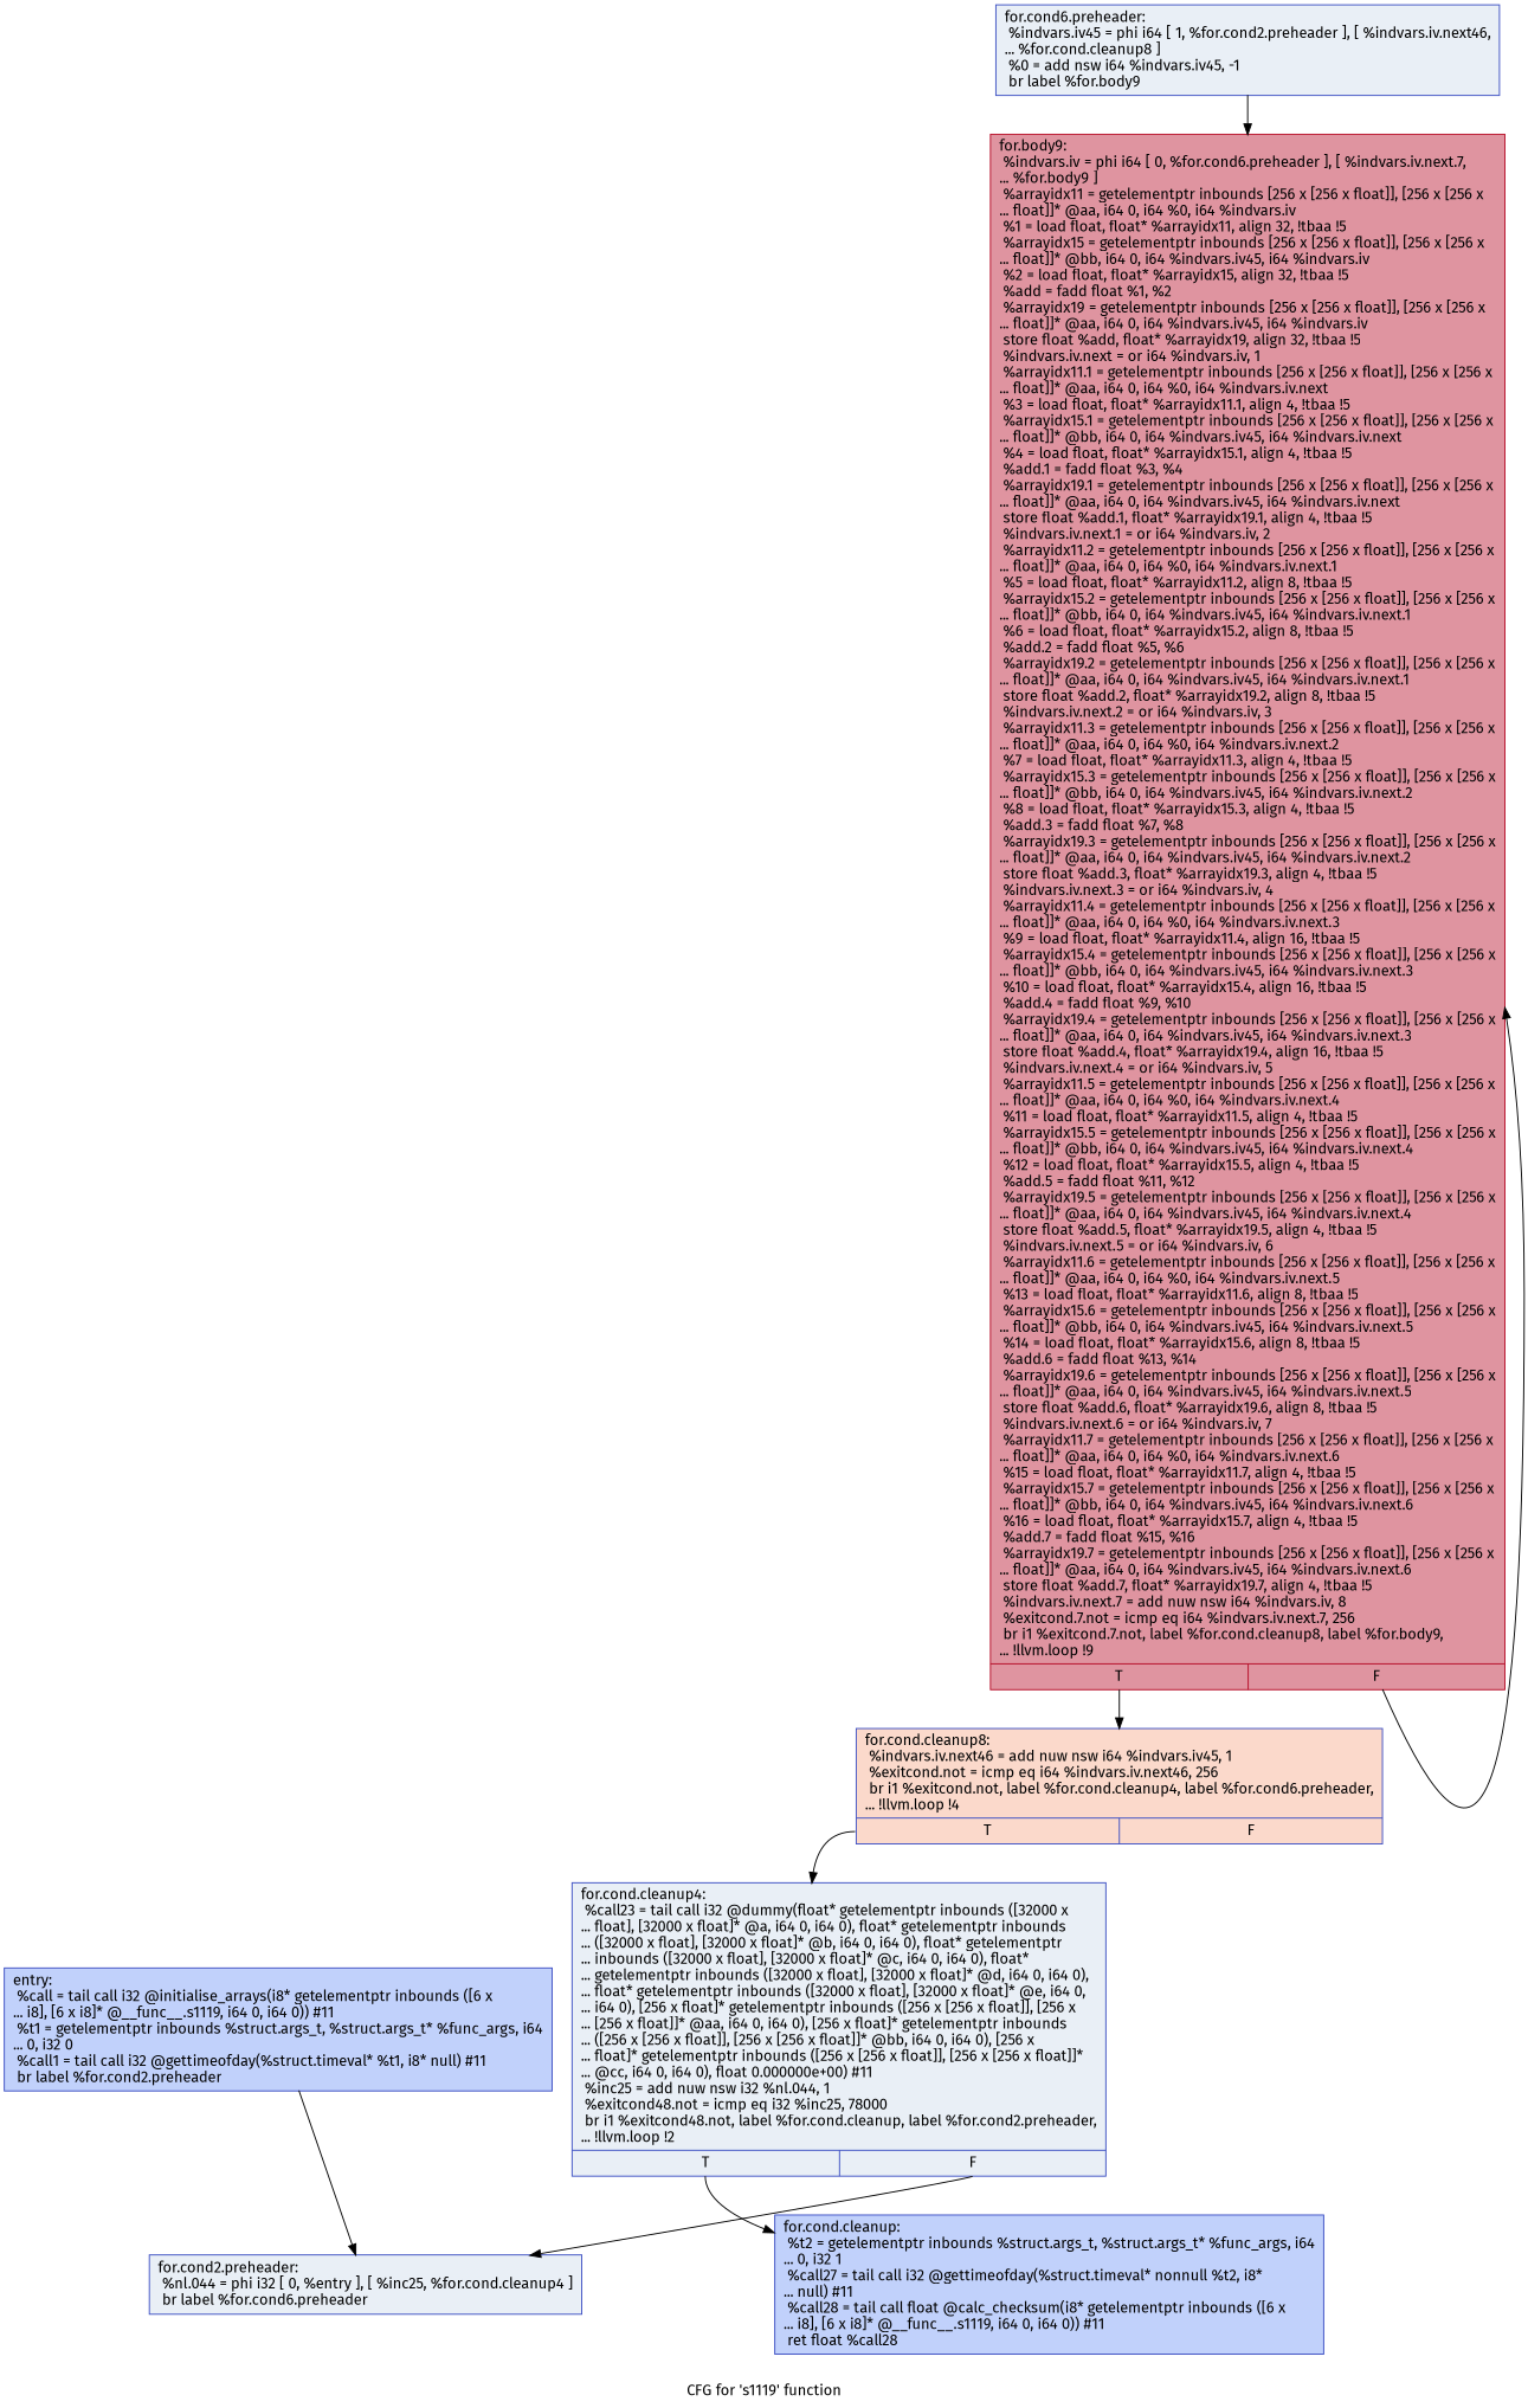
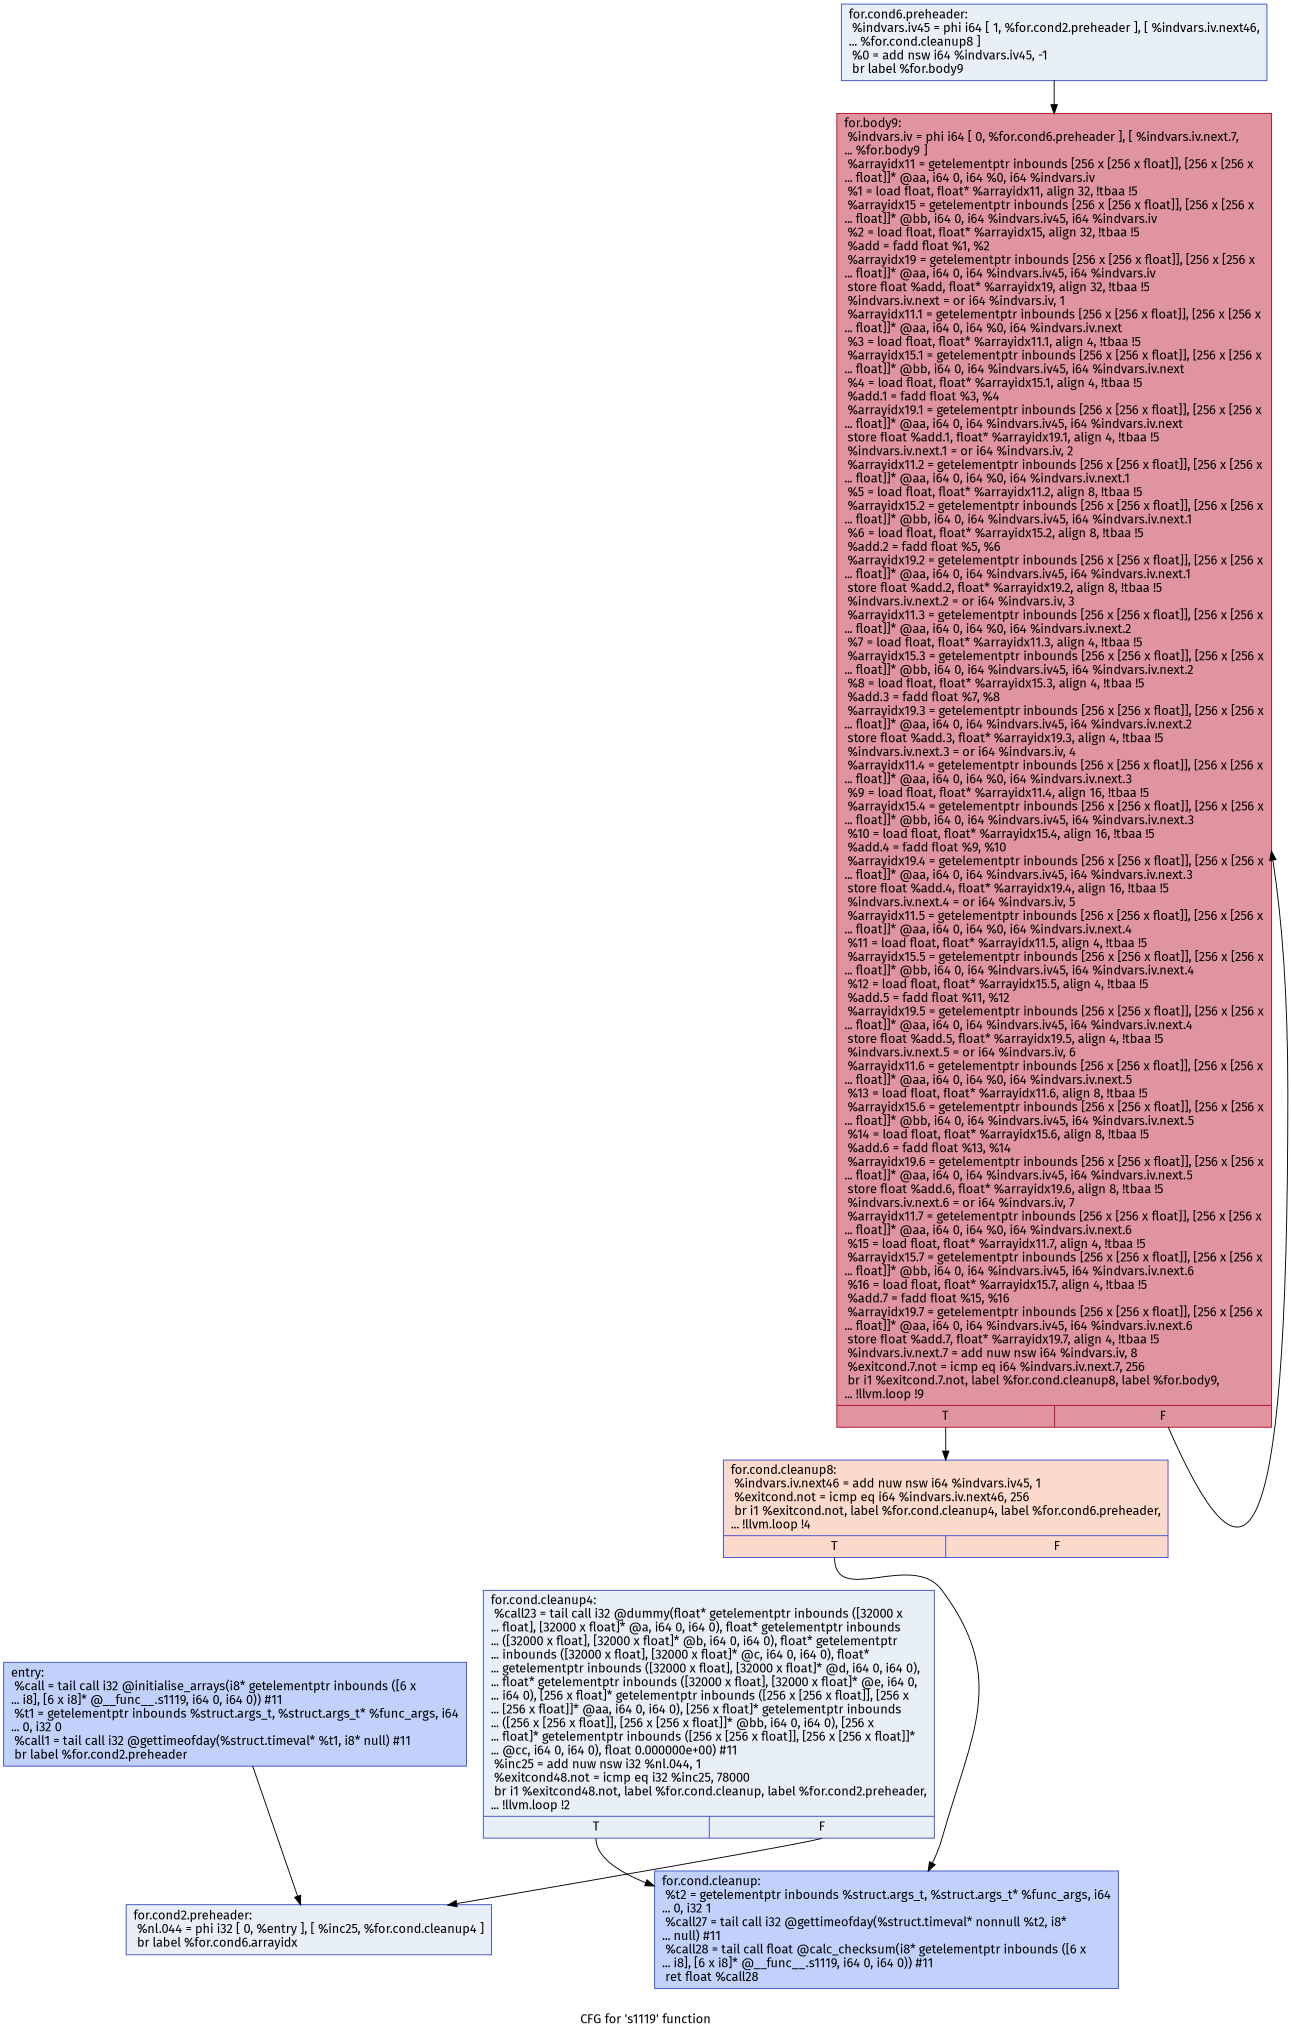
  digraph {
    fontname="Fira Sans"
    label="CFG for 's1119' function"
    node [color="#3d50c3ff" fillcolor="#cedaeb70" fontname="Fira Sans" shape=record style=filled]
    edge [fontname="Fira Sans" tailport=s0]
    n1 [fillcolor="#7396f570" label="{entry:\l  %call = tail call i32 @initialise_arrays(i8* getelementptr inbounds ([6 x\l... i8], [6 x i8]* @__func__.s1119, i64 0, i64 0)) #11\l  %t1 = getelementptr inbounds %struct.args_t, %struct.args_t* %func_args, i64\l... 0, i32 0\l  %call1 = tail call i32 @gettimeofday(%struct.timeval* %t1, i8* null) #11\l  br label %for.cond2.preheader\l}"]
-   n2 [label="{for.cond2.preheader:                              \l  %nl.044 = phi i32 [ 0, %entry ], [ %inc25, %for.cond.cleanup4 ]\l  br label %for.cond6.preheader\l}"]
+   n2 [label="{for.cond2.preheader:                              \l  %nl.044 = phi i32 [ 0, %entry ], [ %inc25, %for.cond.cleanup4 ]\l  br label %for.cond6.arrayidx\l}"]
    n3 [label="{for.cond6.preheader:                              \l  %indvars.iv45 = phi i64 [ 1, %for.cond2.preheader ], [ %indvars.iv.next46,\l... %for.cond.cleanup8 ]\l  %0 = add nsw i64 %indvars.iv45, -1\l  br label %for.body9\l}"]
    n4 [color="#b70d28ff" fillcolor="#b70d2870" label="{for.body9:                                        \l  %indvars.iv = phi i64 [ 0, %for.cond6.preheader ], [ %indvars.iv.next.7,\l... %for.body9 ]\l  %arrayidx11 = getelementptr inbounds [256 x [256 x float]], [256 x [256 x\l... float]]* @aa, i64 0, i64 %0, i64 %indvars.iv\l  %1 = load float, float* %arrayidx11, align 32, !tbaa !5\l  %arrayidx15 = getelementptr inbounds [256 x [256 x float]], [256 x [256 x\l... float]]* @bb, i64 0, i64 %indvars.iv45, i64 %indvars.iv\l  %2 = load float, float* %arrayidx15, align 32, !tbaa !5\l  %add = fadd float %1, %2\l  %arrayidx19 = getelementptr inbounds [256 x [256 x float]], [256 x [256 x\l... float]]* @aa, i64 0, i64 %indvars.iv45, i64 %indvars.iv\l  store float %add, float* %arrayidx19, align 32, !tbaa !5\l  %indvars.iv.next = or i64 %indvars.iv, 1\l  %arrayidx11.1 = getelementptr inbounds [256 x [256 x float]], [256 x [256 x\l... float]]* @aa, i64 0, i64 %0, i64 %indvars.iv.next\l  %3 = load float, float* %arrayidx11.1, align 4, !tbaa !5\l  %arrayidx15.1 = getelementptr inbounds [256 x [256 x float]], [256 x [256 x\l... float]]* @bb, i64 0, i64 %indvars.iv45, i64 %indvars.iv.next\l  %4 = load float, float* %arrayidx15.1, align 4, !tbaa !5\l  %add.1 = fadd float %3, %4\l  %arrayidx19.1 = getelementptr inbounds [256 x [256 x float]], [256 x [256 x\l... float]]* @aa, i64 0, i64 %indvars.iv45, i64 %indvars.iv.next\l  store float %add.1, float* %arrayidx19.1, align 4, !tbaa !5\l  %indvars.iv.next.1 = or i64 %indvars.iv, 2\l  %arrayidx11.2 = getelementptr inbounds [256 x [256 x float]], [256 x [256 x\l... float]]* @aa, i64 0, i64 %0, i64 %indvars.iv.next.1\l  %5 = load float, float* %arrayidx11.2, align 8, !tbaa !5\l  %arrayidx15.2 = getelementptr inbounds [256 x [256 x float]], [256 x [256 x\l... float]]* @bb, i64 0, i64 %indvars.iv45, i64 %indvars.iv.next.1\l  %6 = load float, float* %arrayidx15.2, align 8, !tbaa !5\l  %add.2 = fadd float %5, %6\l  %arrayidx19.2 = getelementptr inbounds [256 x [256 x float]], [256 x [256 x\l... float]]* @aa, i64 0, i64 %indvars.iv45, i64 %indvars.iv.next.1\l  store float %add.2, float* %arrayidx19.2, align 8, !tbaa !5\l  %indvars.iv.next.2 = or i64 %indvars.iv, 3\l  %arrayidx11.3 = getelementptr inbounds [256 x [256 x float]], [256 x [256 x\l... float]]* @aa, i64 0, i64 %0, i64 %indvars.iv.next.2\l  %7 = load float, float* %arrayidx11.3, align 4, !tbaa !5\l  %arrayidx15.3 = getelementptr inbounds [256 x [256 x float]], [256 x [256 x\l... float]]* @bb, i64 0, i64 %indvars.iv45, i64 %indvars.iv.next.2\l  %8 = load float, float* %arrayidx15.3, align 4, !tbaa !5\l  %add.3 = fadd float %7, %8\l  %arrayidx19.3 = getelementptr inbounds [256 x [256 x float]], [256 x [256 x\l... float]]* @aa, i64 0, i64 %indvars.iv45, i64 %indvars.iv.next.2\l  store float %add.3, float* %arrayidx19.3, align 4, !tbaa !5\l  %indvars.iv.next.3 = or i64 %indvars.iv, 4\l  %arrayidx11.4 = getelementptr inbounds [256 x [256 x float]], [256 x [256 x\l... float]]* @aa, i64 0, i64 %0, i64 %indvars.iv.next.3\l  %9 = load float, float* %arrayidx11.4, align 16, !tbaa !5\l  %arrayidx15.4 = getelementptr inbounds [256 x [256 x float]], [256 x [256 x\l... float]]* @bb, i64 0, i64 %indvars.iv45, i64 %indvars.iv.next.3\l  %10 = load float, float* %arrayidx15.4, align 16, !tbaa !5\l  %add.4 = fadd float %9, %10\l  %arrayidx19.4 = getelementptr inbounds [256 x [256 x float]], [256 x [256 x\l... float]]* @aa, i64 0, i64 %indvars.iv45, i64 %indvars.iv.next.3\l  store float %add.4, float* %arrayidx19.4, align 16, !tbaa !5\l  %indvars.iv.next.4 = or i64 %indvars.iv, 5\l  %arrayidx11.5 = getelementptr inbounds [256 x [256 x float]], [256 x [256 x\l... float]]* @aa, i64 0, i64 %0, i64 %indvars.iv.next.4\l  %11 = load float, float* %arrayidx11.5, align 4, !tbaa !5\l  %arrayidx15.5 = getelementptr inbounds [256 x [256 x float]], [256 x [256 x\l... float]]* @bb, i64 0, i64 %indvars.iv45, i64 %indvars.iv.next.4\l  %12 = load float, float* %arrayidx15.5, align 4, !tbaa !5\l  %add.5 = fadd float %11, %12\l  %arrayidx19.5 = getelementptr inbounds [256 x [256 x float]], [256 x [256 x\l... float]]* @aa, i64 0, i64 %indvars.iv45, i64 %indvars.iv.next.4\l  store float %add.5, float* %arrayidx19.5, align 4, !tbaa !5\l  %indvars.iv.next.5 = or i64 %indvars.iv, 6\l  %arrayidx11.6 = getelementptr inbounds [256 x [256 x float]], [256 x [256 x\l... float]]* @aa, i64 0, i64 %0, i64 %indvars.iv.next.5\l  %13 = load float, float* %arrayidx11.6, align 8, !tbaa !5\l  %arrayidx15.6 = getelementptr inbounds [256 x [256 x float]], [256 x [256 x\l... float]]* @bb, i64 0, i64 %indvars.iv45, i64 %indvars.iv.next.5\l  %14 = load float, float* %arrayidx15.6, align 8, !tbaa !5\l  %add.6 = fadd float %13, %14\l  %arrayidx19.6 = getelementptr inbounds [256 x [256 x float]], [256 x [256 x\l... float]]* @aa, i64 0, i64 %indvars.iv45, i64 %indvars.iv.next.5\l  store float %add.6, float* %arrayidx19.6, align 8, !tbaa !5\l  %indvars.iv.next.6 = or i64 %indvars.iv, 7\l  %arrayidx11.7 = getelementptr inbounds [256 x [256 x float]], [256 x [256 x\l... float]]* @aa, i64 0, i64 %0, i64 %indvars.iv.next.6\l  %15 = load float, float* %arrayidx11.7, align 4, !tbaa !5\l  %arrayidx15.7 = getelementptr inbounds [256 x [256 x float]], [256 x [256 x\l... float]]* @bb, i64 0, i64 %indvars.iv45, i64 %indvars.iv.next.6\l  %16 = load float, float* %arrayidx15.7, align 4, !tbaa !5\l  %add.7 = fadd float %15, %16\l  %arrayidx19.7 = getelementptr inbounds [256 x [256 x float]], [256 x [256 x\l... float]]* @aa, i64 0, i64 %indvars.iv45, i64 %indvars.iv.next.6\l  store float %add.7, float* %arrayidx19.7, align 4, !tbaa !5\l  %indvars.iv.next.7 = add nuw nsw i64 %indvars.iv, 8\l  %exitcond.7.not = icmp eq i64 %indvars.iv.next.7, 256\l  br i1 %exitcond.7.not, label %for.cond.cleanup8, label %for.body9,\l... !llvm.loop !9\l|{<s0>T|<s1>F}}"]
    n5 [fillcolor="#f7a88970" label="{for.cond.cleanup8:                                \l  %indvars.iv.next46 = add nuw nsw i64 %indvars.iv45, 1\l  %exitcond.not = icmp eq i64 %indvars.iv.next46, 256\l  br i1 %exitcond.not, label %for.cond.cleanup4, label %for.cond6.preheader,\l... !llvm.loop !4\l|{<s0>T|<s1>F}}"]
    n6 [fillcolor="#7396f570" label="{for.cond.cleanup:                                 \l  %t2 = getelementptr inbounds %struct.args_t, %struct.args_t* %func_args, i64\l... 0, i32 1\l  %call27 = tail call i32 @gettimeofday(%struct.timeval* nonnull %t2, i8*\l... null) #11\l  %call28 = tail call float @calc_checksum(i8* getelementptr inbounds ([6 x\l... i8], [6 x i8]* @__func__.s1119, i64 0, i64 0)) #11\l  ret float %call28\l}"]
    n7 [label="{for.cond.cleanup4:                                \l  %call23 = tail call i32 @dummy(float* getelementptr inbounds ([32000 x\l... float], [32000 x float]* @a, i64 0, i64 0), float* getelementptr inbounds\l... ([32000 x float], [32000 x float]* @b, i64 0, i64 0), float* getelementptr\l... inbounds ([32000 x float], [32000 x float]* @c, i64 0, i64 0), float*\l... getelementptr inbounds ([32000 x float], [32000 x float]* @d, i64 0, i64 0),\l... float* getelementptr inbounds ([32000 x float], [32000 x float]* @e, i64 0,\l... i64 0), [256 x float]* getelementptr inbounds ([256 x [256 x float]], [256 x\l... [256 x float]]* @aa, i64 0, i64 0), [256 x float]* getelementptr inbounds\l... ([256 x [256 x float]], [256 x [256 x float]]* @bb, i64 0, i64 0), [256 x\l... float]* getelementptr inbounds ([256 x [256 x float]], [256 x [256 x float]]*\l... @cc, i64 0, i64 0), float 0.000000e+00) #11\l  %inc25 = add nuw nsw i32 %nl.044, 1\l  %exitcond48.not = icmp eq i32 %inc25, 78000\l  br i1 %exitcond48.not, label %for.cond.cleanup, label %for.cond2.preheader,\l... !llvm.loop !2\l|{<s0>T|<s1>F}}"]
    n1 -> n2 [tailport=""]
    n3 -> n4 [tailport=""]
    n4 -> n4 [tailport=s1]
    n4 -> n5
-   n5 -> n7
+   n5 -> n6
    n7 -> n2 [tailport=s1]
    n7 -> n6
  }
